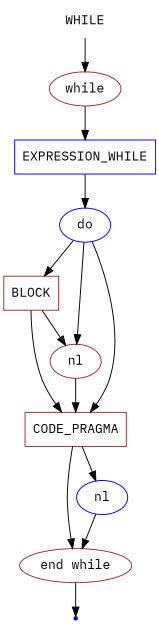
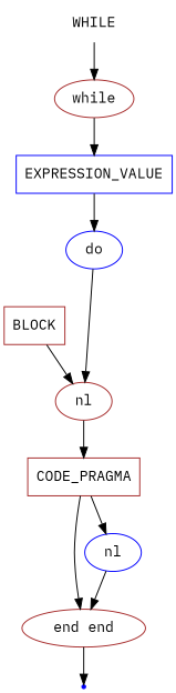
  digraph {
    fontname="IBM Plex Mono"
    node [color=blue fontname="IBM Plex Mono" shape=oval]
    edge [fontname="IBM Plex Mono"]
    n1 [label=WHILE shape=plaintext]
    n2 [color=brown label=while]
-   n3 [label=EXPRESSION_WHILE shape=box]
+   n3 [label=EXPRESSION_VALUE shape=box]
    n4 [label=do]
    n5 [color=brown label=BLOCK shape=box]
    n6 [color=brown label=CODE_PRAGMA shape=box]
    n7 [color=brown label=nl]
-   n8 [color=brown label="end while"]
+   n8 [color=brown label="end end"]
    n9 [label=nl]
    end [shape=point]
    n1 -> n2
    n2 -> n3
    n3 -> n4
-   n4 -> n5
-   n4 -> n6
    n4 -> n7
-   n5 -> n6
    n5 -> n7
    n6 -> n8
    n6 -> n9
    n7 -> n6
    n8 -> end
    n9 -> n8
  }
